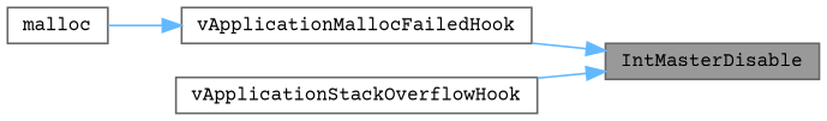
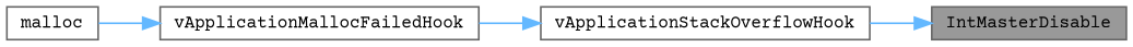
  digraph {
    fontname="Courier Prime"
    rankdir=RL
    node [color=grey40 fillcolor=white fontname="Courier Prime" fontsize=10 shape=box style=filled]
    edge [color=steelblue1 dir=back fontname="Courier Prime" fontsize=10 labelfontname=Helvetica labelfontsize=10 style=solid]
    n1 [color=gray40 fillcolor=grey60 fontcolor=black height=0.2 label=IntMasterDisable width=0.4]
    n2 [height=0.2 label=vApplicationMallocFailedHook width=0.4]
    n3 [height=0.2 label=vApplicationStackOverflowHook width=0.4]
    n4 [height=0.2 label=malloc width=0.4]
-   n1 -> n2
+   n3 -> n2
    n1 -> n3
    n2 -> n4
  }
